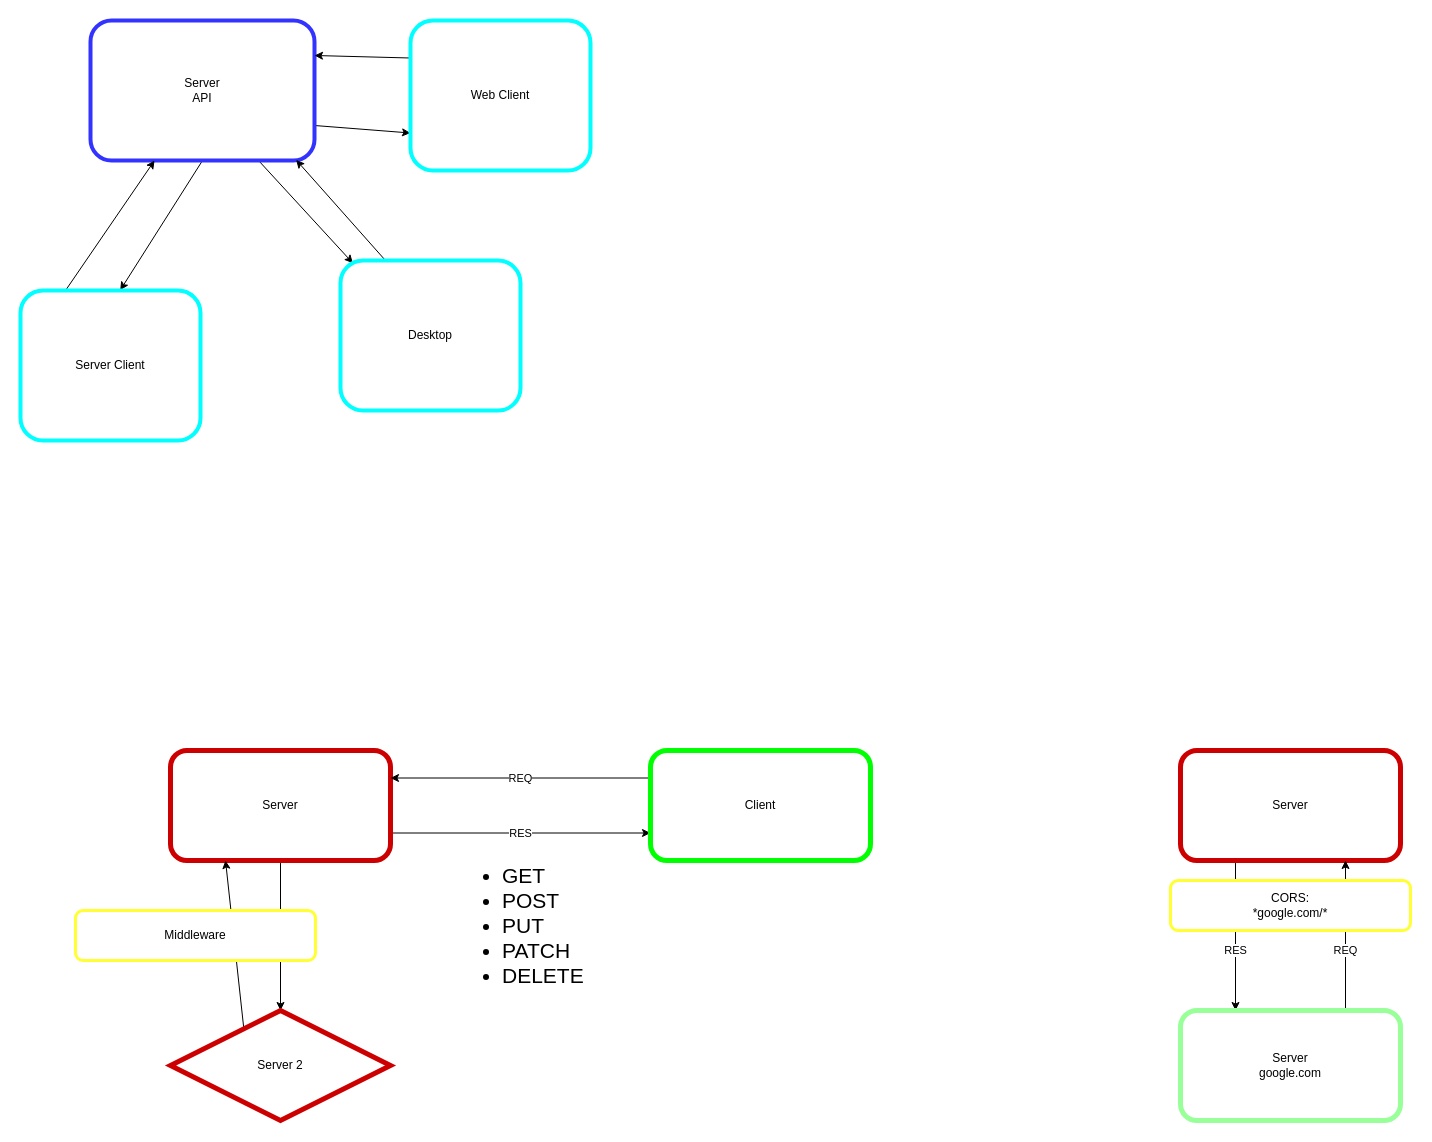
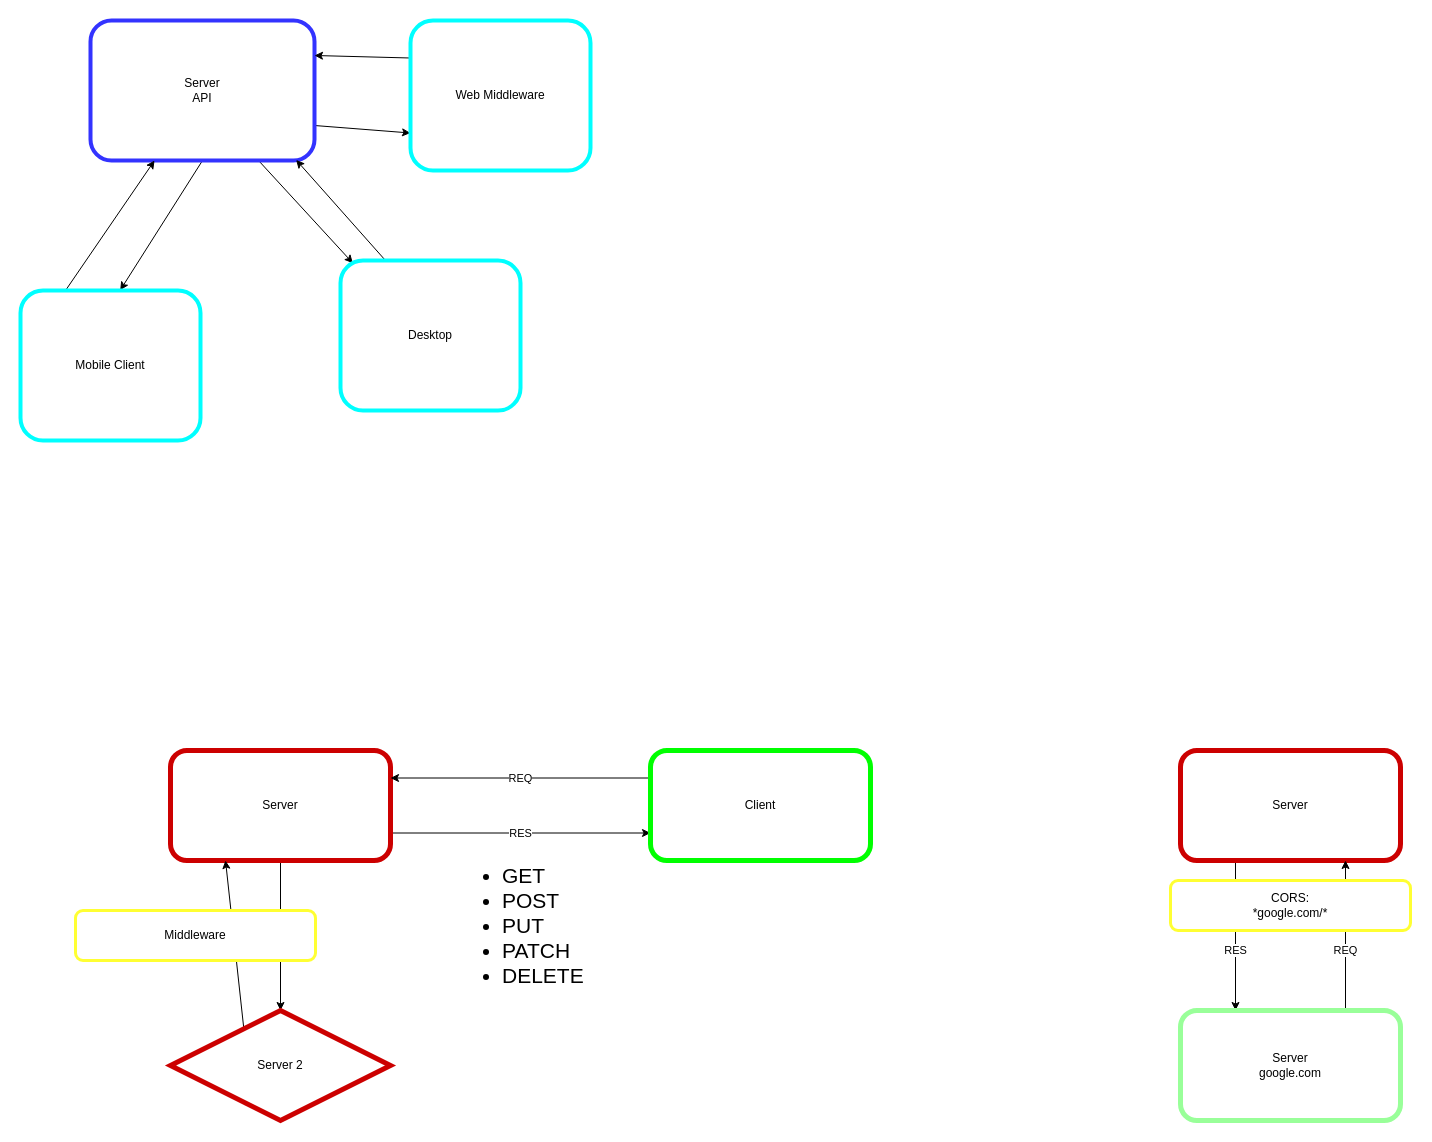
  <mxCell id="0" />
  <mxCell id="1" parent="0" />
  <mxCell id="2" style="edgeStyle=none;html=1;exitX=1;exitY=0.75;exitDx=0;exitDy=0;entryX=0;entryY=0.75;entryDx=0;entryDy=0;" parent="1" source="5" target="8" edge="1"><mxGeometry relative="1" as="geometry" /></mxCell>
  <mxCell id="3" style="edgeStyle=none;html=1;exitX=0.75;exitY=1;exitDx=0;exitDy=0;entryX=0.069;entryY=0.018;entryDx=0;entryDy=0;entryPerimeter=0;" parent="1" source="5" target="10" edge="1"><mxGeometry relative="1" as="geometry"><mxPoint x="340" y="280" as="targetPoint" /></mxGeometry></mxCell>
  <mxCell id="4" style="edgeStyle=none;html=1;exitX=0.5;exitY=1;exitDx=0;exitDy=0;entryX=0.554;entryY=-0.002;entryDx=0;entryDy=0;entryPerimeter=0;" parent="1" source="5" target="12" edge="1"><mxGeometry relative="1" as="geometry" /></mxCell>
  <mxCell id="5" value="" style="rounded=1;whiteSpace=wrap;html=1;strokeWidth=4;strokeColor=#3333FF;" parent="1" vertex="1"><mxGeometry x="90" y="20" width="224" height="140" as="geometry" /></mxCell>
  <mxCell id="6" value="Server&lt;br&gt;API" style="text;html=1;strokeColor=none;fillColor=none;align=center;verticalAlign=middle;whiteSpace=wrap;rounded=0;" parent="1" vertex="1"><mxGeometry x="172" y="75" width="60" height="30" as="geometry" /></mxCell>
  <mxCell id="7" style="edgeStyle=none;html=1;exitX=0;exitY=0.25;exitDx=0;exitDy=0;entryX=1;entryY=0.25;entryDx=0;entryDy=0;" parent="1" source="8" target="5" edge="1"><mxGeometry relative="1" as="geometry" /></mxCell>
- <mxCell id="8" value="Web Client" style="rounded=1;whiteSpace=wrap;html=1;strokeColor=#00FFFF;strokeWidth=4;" parent="1" vertex="1"><mxGeometry x="410" y="20" width="180" height="150" as="geometry" /></mxCell>
+ <mxCell id="8" value="Web Middleware" style="rounded=1;whiteSpace=wrap;html=1;strokeColor=#00FFFF;strokeWidth=4;" parent="1" vertex="1"><mxGeometry x="410" y="20" width="180" height="150" as="geometry" /></mxCell>
  <mxCell id="9" style="edgeStyle=none;html=1;exitX=0.25;exitY=0;exitDx=0;exitDy=0;entryX=0.918;entryY=0.996;entryDx=0;entryDy=0;entryPerimeter=0;" parent="1" source="10" target="5" edge="1"><mxGeometry relative="1" as="geometry" /></mxCell>
  <mxCell id="10" value="Desktop" style="rounded=1;whiteSpace=wrap;html=1;strokeColor=#00FFFF;strokeWidth=4;" parent="1" vertex="1"><mxGeometry x="340" y="260" width="180" height="150" as="geometry" /></mxCell>
  <mxCell id="11" style="edgeStyle=none;html=1;exitX=0.25;exitY=0;exitDx=0;exitDy=0;" parent="1" source="12" target="5" edge="1"><mxGeometry relative="1" as="geometry" /></mxCell>
- <mxCell id="12" value="Server Client" style="rounded=1;whiteSpace=wrap;html=1;strokeColor=#00FFFF;strokeWidth=4;" parent="1" vertex="1"><mxGeometry x="20" y="290" width="180" height="150" as="geometry" /></mxCell>
+ <mxCell id="12" value="Mobile Client" style="rounded=1;whiteSpace=wrap;html=1;strokeColor=#00FFFF;strokeWidth=4;" parent="1" vertex="1"><mxGeometry x="20" y="290" width="180" height="150" as="geometry" /></mxCell>
  <mxCell id="13" value="RES" style="edgeStyle=none;html=1;exitX=1;exitY=0.75;exitDx=0;exitDy=0;entryX=0;entryY=0.75;entryDx=0;entryDy=0;" parent="1" source="15" target="17" edge="1"><mxGeometry relative="1" as="geometry" /></mxCell>
  <mxCell id="14" style="edgeStyle=none;html=1;exitX=0.5;exitY=1;exitDx=0;exitDy=0;entryX=0.5;entryY=0;entryDx=0;entryDy=0;fontSize=21;" parent="1" source="15" target="20" edge="1"><mxGeometry relative="1" as="geometry" /></mxCell>
  <mxCell id="15" value="Server" style="rounded=1;whiteSpace=wrap;html=1;strokeWidth=5;strokeColor=#CC0000;" parent="1" vertex="1"><mxGeometry x="170" y="750" width="220" height="110" as="geometry" /></mxCell>
  <mxCell id="16" value="REQ" style="edgeStyle=none;html=1;exitX=0;exitY=0.25;exitDx=0;exitDy=0;entryX=1;entryY=0.25;entryDx=0;entryDy=0;" parent="1" source="17" target="15" edge="1"><mxGeometry relative="1" as="geometry"><mxPoint as="offset" /></mxGeometry></mxCell>
  <mxCell id="17" value="Client" style="rounded=1;whiteSpace=wrap;html=1;strokeColor=#00FF00;strokeWidth=5;" parent="1" vertex="1"><mxGeometry x="650" y="750" width="220" height="110" as="geometry" /></mxCell>
  <mxCell id="18" value="&lt;ul style=&quot;font-size: 21px&quot;&gt;&lt;li&gt;GET&lt;/li&gt;&lt;li&gt;POST&lt;/li&gt;&lt;li&gt;PUT&lt;/li&gt;&lt;li&gt;PATCH&lt;br&gt;&lt;/li&gt;&lt;li&gt;DELETE&lt;/li&gt;&lt;/ul&gt;" style="text;strokeColor=none;fillColor=none;html=1;whiteSpace=wrap;verticalAlign=middle;overflow=hidden;strokeWidth=6;" parent="1" vertex="1"><mxGeometry x="460" y="820" width="140" height="210" as="geometry" /></mxCell>
  <mxCell id="19" style="edgeStyle=none;html=1;exitX=0.25;exitY=0;exitDx=0;exitDy=0;fontSize=21;entryX=0.25;entryY=1;entryDx=0;entryDy=0;" parent="1" source="20" target="15" edge="1"><mxGeometry relative="1" as="geometry"><mxPoint x="220" y="870" as="targetPoint" /></mxGeometry></mxCell>
  <mxCell id="20" value="Server 2" style="rhombus;whiteSpace=wrap;html=1;strokeWidth=5;strokeColor=#CC0000;" parent="1" vertex="1"><mxGeometry x="170" y="1010" width="220" height="110" as="geometry" /></mxCell>
  <mxCell id="21" value="Middleware" style="rounded=1;whiteSpace=wrap;html=1;strokeWidth=3;strokeColor=#FFFF33;" parent="1" vertex="1"><mxGeometry x="75" y="910" width="240" height="50" as="geometry" /></mxCell>
  <mxCell id="22" value="RES" style="edgeStyle=none;html=1;exitX=0.25;exitY=1;exitDx=0;exitDy=0;entryX=0.25;entryY=0;entryDx=0;entryDy=0;" parent="1" source="23" target="25" edge="1"><mxGeometry x="0.2" relative="1" as="geometry"><mxPoint as="offset" /></mxGeometry></mxCell>
  <mxCell id="23" value="Server" style="rounded=1;whiteSpace=wrap;html=1;strokeWidth=5;strokeColor=#CC0000;" parent="1" vertex="1"><mxGeometry x="1180" y="750" width="220" height="110" as="geometry" /></mxCell>
  <mxCell id="24" value="REQ" style="edgeStyle=none;html=1;exitX=0.75;exitY=0;exitDx=0;exitDy=0;entryX=0.75;entryY=1;entryDx=0;entryDy=0;" parent="1" source="25" target="23" edge="1"><mxGeometry x="-0.2" relative="1" as="geometry"><mxPoint as="offset" /></mxGeometry></mxCell>
  <mxCell id="25" value="Server&lt;br&gt;google.com" style="rounded=1;whiteSpace=wrap;html=1;strokeWidth=5;strokeColor=#99FF99;" parent="1" vertex="1"><mxGeometry x="1180" y="1010" width="220" height="110" as="geometry" /></mxCell>
  <mxCell id="26" value="CORS:&lt;br&gt;*google.com/*" style="rounded=1;whiteSpace=wrap;html=1;strokeWidth=3;strokeColor=#FFFF33;" parent="1" vertex="1"><mxGeometry x="1170" y="880" width="240" height="50" as="geometry" /></mxCell>
